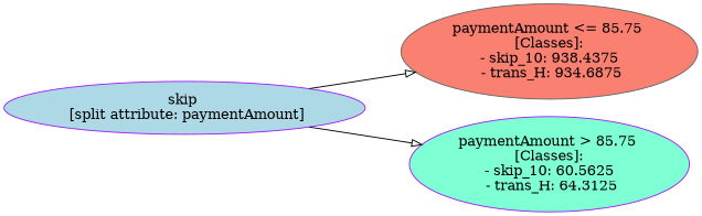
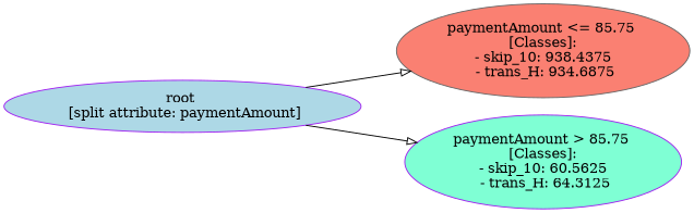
  digraph {
    rankdir=LR
    node [style=filled color=purple]
    edge [arrowhead=onormal]
-   n1 [label="skip \n [split attribute: paymentAmount]" fillcolor=lightblue]
+   n1 [label="root \n [split attribute: paymentAmount]" fillcolor=lightblue]
    n2 [label="paymentAmount <= 85.75 \n [Classes]: \n - skip_10: 938.4375 \n - trans_H: 934.6875" fillcolor=salmon color=gray40]
    n3 [label="paymentAmount > 85.75 \n [Classes]: \n - skip_10: 60.5625 \n - trans_H: 64.3125" fillcolor=aquamarine]
    n1 -> n2
    n1 -> n3
  }
